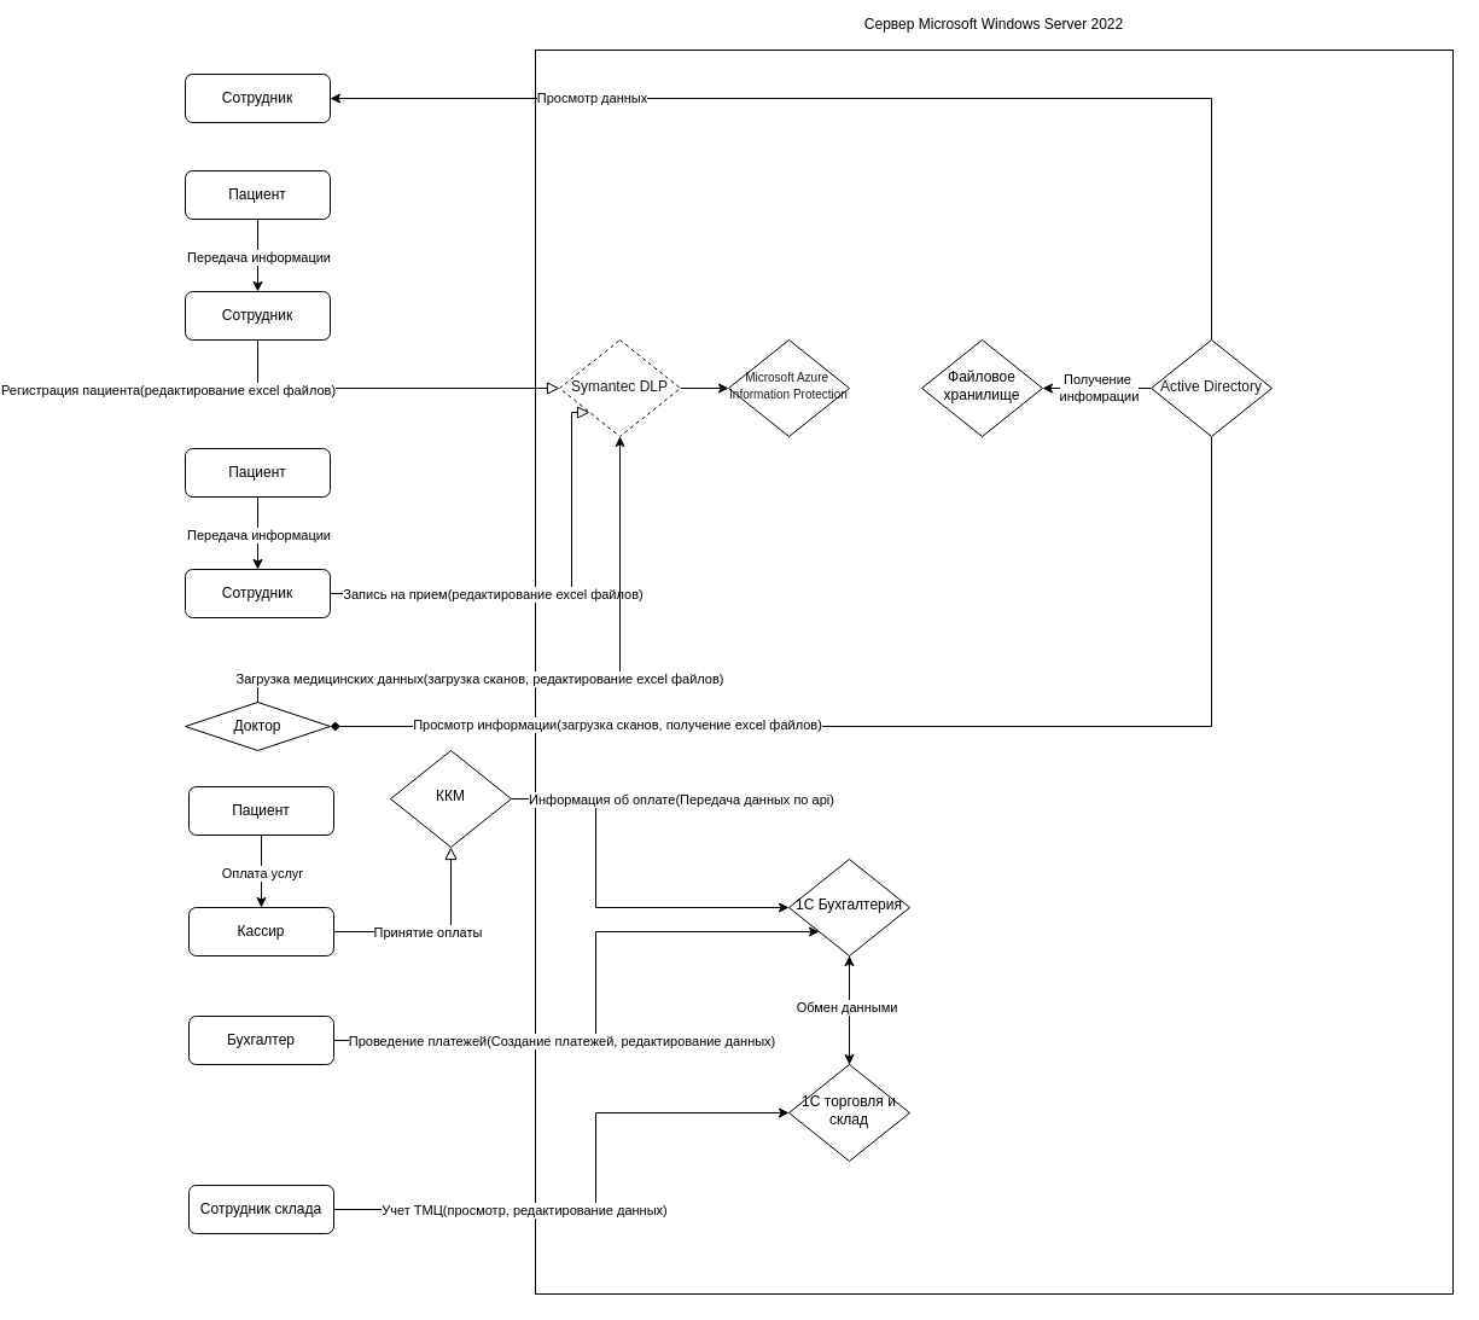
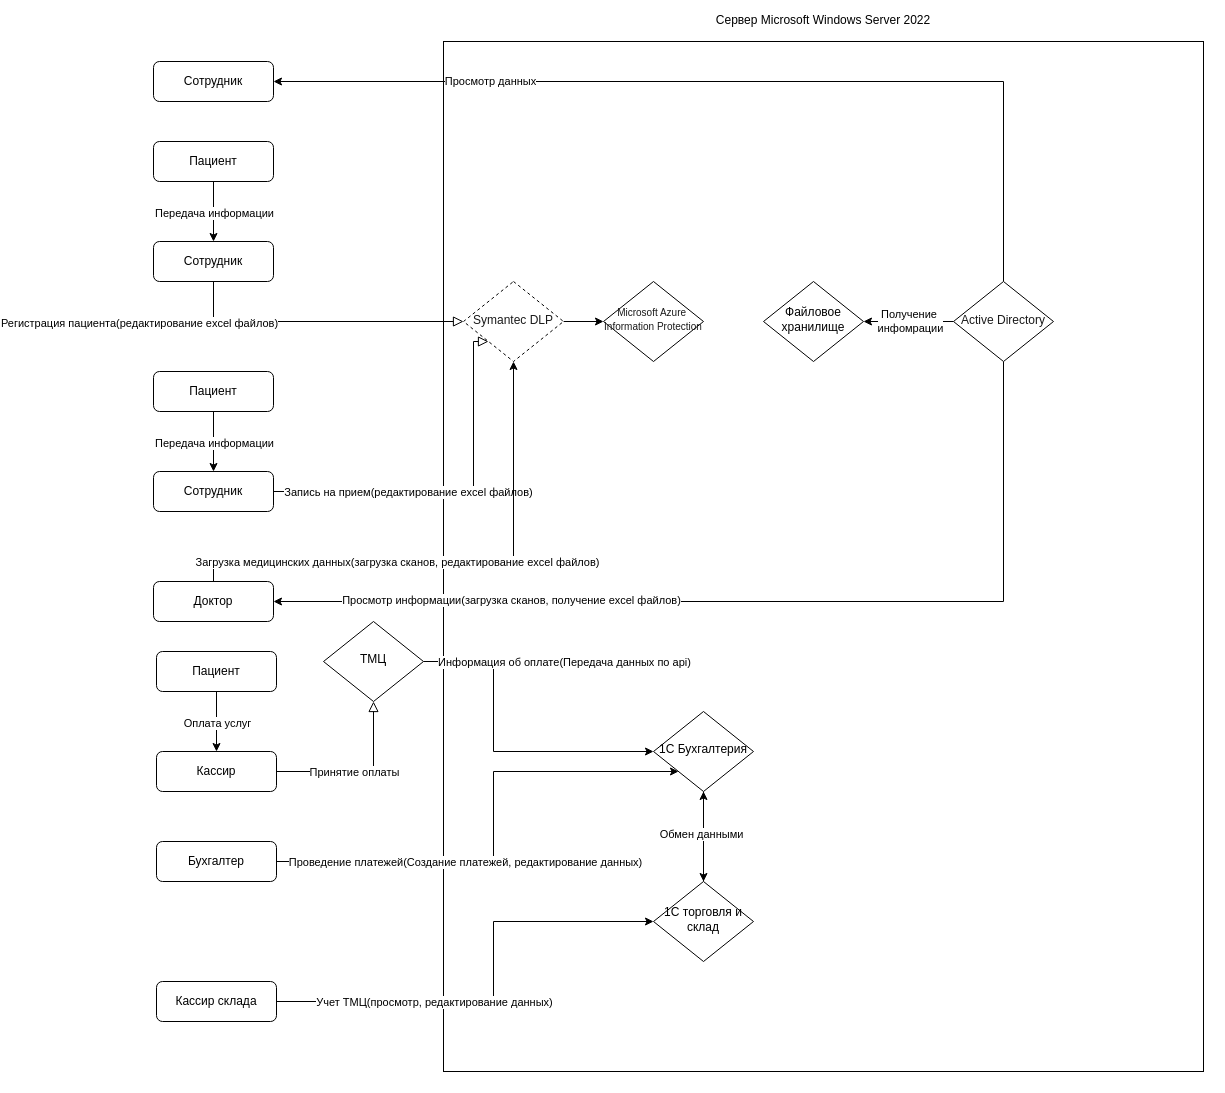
  <mxCell id="0" />
  <mxCell id="1" parent="0" />
  <mxCell id="2" value="&lt;p&gt;&lt;font face=&quot;Helvetica&quot; style=&quot;font-size: 12px;&quot;&gt;Сервер&amp;nbsp;&lt;span style=&quot;box-sizing: inherit; caret-color: rgb(214, 214, 214); text-align: left; white-space-collapse: preserve-breaks;&quot;&gt;Microsoft Windows Server 2022&lt;/span&gt;&lt;/font&gt;&lt;/p&gt;" style="whiteSpace=wrap;html=1;fillColor=none;labelPosition=center;verticalLabelPosition=top;align=center;verticalAlign=bottom;" parent="1" vertex="1"><mxGeometry x="310" y="20" width="760" height="1030" as="geometry" /></mxCell>
  <mxCell id="3" value="" style="rounded=0;html=1;jettySize=auto;orthogonalLoop=1;fontSize=11;endArrow=block;endFill=0;endSize=8;strokeWidth=1;shadow=0;labelBackgroundColor=none;edgeStyle=orthogonalEdgeStyle;entryX=0;entryY=0.5;entryDx=0;entryDy=0;" parent="1" source="5" target="42" edge="1"><mxGeometry relative="1" as="geometry"><mxPoint x="280" y="250" as="targetPoint" /><Array as="points"><mxPoint x="80" y="300" /></Array></mxGeometry></mxCell>
  <mxCell id="4" value="Регистрация пациента(редактирование excel файлов)" style="edgeLabel;html=1;align=center;verticalAlign=middle;resizable=0;points=[];" parent="3" vertex="1" connectable="0"><mxGeometry x="-0.304" y="-1" relative="1" as="geometry"><mxPoint x="-136" as="offset" /></mxGeometry></mxCell>
  <mxCell id="5" value="Сотрудник" style="rounded=1;whiteSpace=wrap;html=1;fontSize=12;glass=0;strokeWidth=1;shadow=0;" parent="1" vertex="1"><mxGeometry x="20" y="220" width="120" height="40" as="geometry" /></mxCell>
- <mxCell id="6" style="edgeStyle=orthogonalEdgeStyle;rounded=0;orthogonalLoop=1;jettySize=auto;html=1;exitX=0.5;exitY=1;exitDx=0;exitDy=0;entryX=1;entryY=0.5;entryDx=0;entryDy=0;endArrow=diamond;" parent="1" source="47" target="20" edge="1"><mxGeometry relative="1" as="geometry"><Array as="points"><mxPoint x="870" y="580" /></Array></mxGeometry></mxCell>
+ <mxCell id="6" style="edgeStyle=orthogonalEdgeStyle;rounded=0;orthogonalLoop=1;jettySize=auto;html=1;exitX=0.5;exitY=1;exitDx=0;exitDy=0;entryX=1;entryY=0.5;entryDx=0;entryDy=0;" parent="1" source="47" target="20" edge="1"><mxGeometry relative="1" as="geometry"><Array as="points"><mxPoint x="870" y="580" /></Array></mxGeometry></mxCell>
  <mxCell id="7" value="Просмотр информации(загрузка сканов, получение excel файлов)" style="edgeLabel;html=1;align=center;verticalAlign=middle;resizable=0;points=[];" parent="6" vertex="1" connectable="0"><mxGeometry x="0.609" y="-2" relative="1" as="geometry"><mxPoint x="47" as="offset" /></mxGeometry></mxCell>
  <mxCell id="8" value="Файловое хранилище" style="rhombus;whiteSpace=wrap;html=1;shadow=0;fontFamily=Helvetica;fontSize=12;align=center;strokeWidth=1;spacing=6;spacingTop=-4;" parent="1" vertex="1"><mxGeometry x="630" y="260" width="100" height="80" as="geometry" /></mxCell>
  <mxCell id="9" style="edgeStyle=orthogonalEdgeStyle;rounded=0;orthogonalLoop=1;jettySize=auto;html=1;exitX=0.5;exitY=1;exitDx=0;exitDy=0;entryX=0.5;entryY=0;entryDx=0;entryDy=0;" parent="1" source="11" target="5" edge="1"><mxGeometry relative="1" as="geometry" /></mxCell>
  <mxCell id="10" value="Передача информации" style="edgeLabel;html=1;align=center;verticalAlign=middle;resizable=0;points=[];" parent="9" vertex="1" connectable="0"><mxGeometry x="0.071" y="1" relative="1" as="geometry"><mxPoint x="-1" y="-1" as="offset" /></mxGeometry></mxCell>
  <mxCell id="11" value="Пациент" style="rounded=1;whiteSpace=wrap;html=1;fontSize=12;glass=0;strokeWidth=1;shadow=0;" parent="1" vertex="1"><mxGeometry x="20" y="120" width="120" height="40" as="geometry" /></mxCell>
  <mxCell id="12" value="" style="rounded=0;html=1;jettySize=auto;orthogonalLoop=1;fontSize=11;endArrow=block;endFill=0;endSize=8;strokeWidth=1;shadow=0;labelBackgroundColor=none;edgeStyle=orthogonalEdgeStyle;entryX=0;entryY=1;entryDx=0;entryDy=0;" parent="1" source="14" target="42" edge="1"><mxGeometry relative="1" as="geometry"><Array as="points"><mxPoint x="340" y="470" /><mxPoint x="340" y="320" /></Array></mxGeometry></mxCell>
  <mxCell id="13" value="Запись на прием(редактирование excel файлов)" style="edgeLabel;html=1;align=center;verticalAlign=middle;resizable=0;points=[];" parent="12" vertex="1" connectable="0"><mxGeometry x="-0.304" y="-1" relative="1" as="geometry"><mxPoint x="7" y="-1" as="offset" /></mxGeometry></mxCell>
  <mxCell id="14" value="Сотрудник" style="rounded=1;whiteSpace=wrap;html=1;fontSize=12;glass=0;strokeWidth=1;shadow=0;" parent="1" vertex="1"><mxGeometry x="20" y="450" width="120" height="40" as="geometry" /></mxCell>
  <mxCell id="15" style="edgeStyle=orthogonalEdgeStyle;rounded=0;orthogonalLoop=1;jettySize=auto;html=1;exitX=0.5;exitY=1;exitDx=0;exitDy=0;entryX=0.5;entryY=0;entryDx=0;entryDy=0;" parent="1" source="17" target="14" edge="1"><mxGeometry relative="1" as="geometry" /></mxCell>
  <mxCell id="16" value="Передача информации" style="edgeLabel;html=1;align=center;verticalAlign=middle;resizable=0;points=[];" parent="15" vertex="1" connectable="0"><mxGeometry x="0.071" y="1" relative="1" as="geometry"><mxPoint x="-1" y="-1" as="offset" /></mxGeometry></mxCell>
  <mxCell id="17" value="Пациент" style="rounded=1;whiteSpace=wrap;html=1;fontSize=12;glass=0;strokeWidth=1;shadow=0;" parent="1" vertex="1"><mxGeometry x="20" y="350" width="120" height="40" as="geometry" /></mxCell>
  <mxCell id="18" style="edgeStyle=orthogonalEdgeStyle;rounded=0;orthogonalLoop=1;jettySize=auto;html=1;exitX=0.5;exitY=0;exitDx=0;exitDy=0;entryX=0.5;entryY=1;entryDx=0;entryDy=0;" parent="1" source="20" target="42" edge="1"><mxGeometry relative="1" as="geometry"><Array as="points"><mxPoint x="80" y="540" /><mxPoint x="380" y="540" /></Array></mxGeometry></mxCell>
  <mxCell id="19" value="Загрузка медицинских данных(загрузка сканов, редактирование excel файлов)" style="edgeLabel;html=1;align=center;verticalAlign=middle;resizable=0;points=[];" parent="18" vertex="1" connectable="0"><mxGeometry x="-0.746" y="3" relative="1" as="geometry"><mxPoint x="137" y="3" as="offset" /></mxGeometry></mxCell>
- <mxCell id="20" value="Доктор" style="rhombus;whiteSpace=wrap;html=1;fontSize=12;glass=0;strokeWidth=1;shadow=0;" parent="1" vertex="1"><mxGeometry x="20" y="560" width="120" height="40" as="geometry" /></mxCell>
+ <mxCell id="20" value="Доктор" style="rounded=1;whiteSpace=wrap;html=1;fontSize=12;glass=0;strokeWidth=1;shadow=0;" parent="1" vertex="1"><mxGeometry x="20" y="560" width="120" height="40" as="geometry" /></mxCell>
  <mxCell id="21" style="edgeStyle=orthogonalEdgeStyle;rounded=0;orthogonalLoop=1;jettySize=auto;html=1;exitX=0.5;exitY=1;exitDx=0;exitDy=0;entryX=0.5;entryY=0;entryDx=0;entryDy=0;" parent="1" source="22" target="25" edge="1"><mxGeometry relative="1" as="geometry" /></mxCell>
  <mxCell id="22" value="1С Бухгалтерия" style="rhombus;whiteSpace=wrap;html=1;shadow=0;fontFamily=Helvetica;fontSize=12;align=center;strokeWidth=1;spacing=6;spacingTop=-4;" parent="1" vertex="1"><mxGeometry x="520" y="690" width="100" height="80" as="geometry" /></mxCell>
  <mxCell id="23" style="edgeStyle=orthogonalEdgeStyle;rounded=0;orthogonalLoop=1;jettySize=auto;html=1;exitX=0.5;exitY=0;exitDx=0;exitDy=0;entryX=0.5;entryY=1;entryDx=0;entryDy=0;" parent="1" source="25" target="22" edge="1"><mxGeometry relative="1" as="geometry" /></mxCell>
  <mxCell id="24" value="Обмен данными" style="edgeLabel;html=1;align=center;verticalAlign=middle;resizable=0;points=[];" parent="23" vertex="1" connectable="0"><mxGeometry x="0.067" y="3" relative="1" as="geometry"><mxPoint as="offset" /></mxGeometry></mxCell>
  <mxCell id="25" value="1С торговля и склад" style="rhombus;whiteSpace=wrap;html=1;shadow=0;fontFamily=Helvetica;fontSize=12;align=center;strokeWidth=1;spacing=6;spacingTop=-4;" parent="1" vertex="1"><mxGeometry x="520" y="860" width="100" height="80" as="geometry" /></mxCell>
  <mxCell id="26" value="" style="rounded=0;html=1;jettySize=auto;orthogonalLoop=1;fontSize=11;endArrow=block;endFill=0;endSize=8;strokeWidth=1;shadow=0;labelBackgroundColor=none;edgeStyle=orthogonalEdgeStyle;entryX=0.5;entryY=1;entryDx=0;entryDy=0;" parent="1" source="28" target="34" edge="1"><mxGeometry relative="1" as="geometry"><mxPoint x="523" y="600" as="targetPoint" /><Array as="points"><mxPoint x="240" y="750" /></Array></mxGeometry></mxCell>
  <mxCell id="27" value="Принятие оплаты" style="edgeLabel;html=1;align=center;verticalAlign=middle;resizable=0;points=[];" parent="26" vertex="1" connectable="0"><mxGeometry x="-0.304" y="-1" relative="1" as="geometry"><mxPoint x="19" y="-1" as="offset" /></mxGeometry></mxCell>
  <mxCell id="28" value="Кассир" style="rounded=1;whiteSpace=wrap;html=1;fontSize=12;glass=0;strokeWidth=1;shadow=0;" parent="1" vertex="1"><mxGeometry x="23" y="730" width="120" height="40" as="geometry" /></mxCell>
  <mxCell id="29" style="edgeStyle=orthogonalEdgeStyle;rounded=0;orthogonalLoop=1;jettySize=auto;html=1;exitX=0.5;exitY=1;exitDx=0;exitDy=0;entryX=0.5;entryY=0;entryDx=0;entryDy=0;" parent="1" source="31" target="28" edge="1"><mxGeometry relative="1" as="geometry" /></mxCell>
  <mxCell id="30" value="Оплата услуг" style="edgeLabel;html=1;align=center;verticalAlign=middle;resizable=0;points=[];" parent="29" vertex="1" connectable="0"><mxGeometry x="0.071" y="1" relative="1" as="geometry"><mxPoint x="-1" y="-1" as="offset" /></mxGeometry></mxCell>
  <mxCell id="31" value="Пациент" style="rounded=1;whiteSpace=wrap;html=1;fontSize=12;glass=0;strokeWidth=1;shadow=0;" parent="1" vertex="1"><mxGeometry x="23" y="630" width="120" height="40" as="geometry" /></mxCell>
  <mxCell id="32" style="edgeStyle=orthogonalEdgeStyle;rounded=0;orthogonalLoop=1;jettySize=auto;html=1;exitX=1;exitY=0.5;exitDx=0;exitDy=0;entryX=0;entryY=0.5;entryDx=0;entryDy=0;" parent="1" source="34" target="22" edge="1"><mxGeometry relative="1" as="geometry"><Array as="points"><mxPoint x="360" y="640" /><mxPoint x="360" y="730" /></Array></mxGeometry></mxCell>
  <mxCell id="33" value="Информация об оплате(Передача данных по api)" style="edgeLabel;html=1;align=center;verticalAlign=middle;resizable=0;points=[];" parent="32" vertex="1" connectable="0"><mxGeometry x="-0.432" relative="1" as="geometry"><mxPoint x="70" y="-21" as="offset" /></mxGeometry></mxCell>
- <mxCell id="34" value="ККМ" style="rhombus;whiteSpace=wrap;html=1;shadow=0;fontFamily=Helvetica;fontSize=12;align=center;strokeWidth=1;spacing=6;spacingTop=-4;" parent="1" vertex="1"><mxGeometry x="190" y="600" width="100" height="80" as="geometry" /></mxCell>
+ <mxCell id="34" value="ТМЦ" style="rhombus;whiteSpace=wrap;html=1;shadow=0;fontFamily=Helvetica;fontSize=12;align=center;strokeWidth=1;spacing=6;spacingTop=-4;" parent="1" vertex="1"><mxGeometry x="190" y="600" width="100" height="80" as="geometry" /></mxCell>
  <mxCell id="35" style="edgeStyle=orthogonalEdgeStyle;rounded=0;orthogonalLoop=1;jettySize=auto;html=1;exitX=1;exitY=0.5;exitDx=0;exitDy=0;entryX=0;entryY=1;entryDx=0;entryDy=0;" parent="1" source="37" target="22" edge="1"><mxGeometry relative="1" as="geometry"><Array as="points"><mxPoint x="360" y="840" /><mxPoint x="360" y="750" /></Array></mxGeometry></mxCell>
  <mxCell id="36" value="Проведение платежей(Создание платежей, редактирование данных)" style="edgeLabel;html=1;align=center;verticalAlign=middle;resizable=0;points=[];" parent="35" vertex="1" connectable="0"><mxGeometry x="-0.774" y="3" relative="1" as="geometry"><mxPoint x="132" y="3" as="offset" /></mxGeometry></mxCell>
  <mxCell id="37" value="Бухгалтер" style="rounded=1;whiteSpace=wrap;html=1;fontSize=12;glass=0;strokeWidth=1;shadow=0;" parent="1" vertex="1"><mxGeometry x="23" y="820" width="120" height="40" as="geometry" /></mxCell>
  <mxCell id="38" style="edgeStyle=orthogonalEdgeStyle;rounded=0;orthogonalLoop=1;jettySize=auto;html=1;exitX=1;exitY=0.5;exitDx=0;exitDy=0;entryX=0;entryY=0.5;entryDx=0;entryDy=0;" parent="1" source="40" target="25" edge="1"><mxGeometry relative="1" as="geometry"><Array as="points"><mxPoint x="360" y="980" /><mxPoint x="360" y="900" /></Array></mxGeometry></mxCell>
  <mxCell id="39" value="Учет ТМЦ(просмотр, редактирование данных)" style="edgeLabel;html=1;align=center;verticalAlign=middle;resizable=0;points=[];" parent="38" vertex="1" connectable="0"><mxGeometry x="-0.619" y="1" relative="1" as="geometry"><mxPoint x="70" y="1" as="offset" /></mxGeometry></mxCell>
- <mxCell id="40" value="Сотрудник склада" style="rounded=1;whiteSpace=wrap;html=1;fontSize=12;glass=0;strokeWidth=1;shadow=0;" parent="1" vertex="1"><mxGeometry x="23" y="960" width="120" height="40" as="geometry" /></mxCell>
+ <mxCell id="40" value="Кассир склада" style="rounded=1;whiteSpace=wrap;html=1;fontSize=12;glass=0;strokeWidth=1;shadow=0;" parent="1" vertex="1"><mxGeometry x="23" y="960" width="120" height="40" as="geometry" /></mxCell>
  <mxCell id="41" style="edgeStyle=orthogonalEdgeStyle;rounded=0;orthogonalLoop=1;jettySize=auto;html=1;exitX=1;exitY=0.5;exitDx=0;exitDy=0;" parent="1" source="42" target="49" edge="1"><mxGeometry relative="1" as="geometry" /></mxCell>
  <mxCell id="42" value="&lt;p style=&quot;line-height: 18px; white-space: pre;&quot;&gt;&lt;font style=&quot;color: rgb(26, 26, 26);&quot; face=&quot;Helvetica&quot;&gt;Symantec DLP&lt;/font&gt;&lt;/p&gt;" style="rhombus;whiteSpace=wrap;html=1;shadow=0;fontFamily=Helvetica;fontSize=12;align=center;strokeWidth=1;spacing=6;spacingTop=-4;dashed=1;" parent="1" vertex="1"><mxGeometry x="330" y="260" width="100" height="80" as="geometry" /></mxCell>
  <mxCell id="43" style="edgeStyle=orthogonalEdgeStyle;rounded=0;orthogonalLoop=1;jettySize=auto;html=1;exitX=0;exitY=0.5;exitDx=0;exitDy=0;entryX=1;entryY=0.5;entryDx=0;entryDy=0;" parent="1" source="47" target="8" edge="1"><mxGeometry relative="1" as="geometry" /></mxCell>
  <mxCell id="44" value="Получение&amp;nbsp;&lt;div&gt;инфомрации&lt;/div&gt;" style="edgeLabel;html=1;align=center;verticalAlign=middle;resizable=0;points=[];" parent="43" vertex="1" connectable="0"><mxGeometry x="-0.022" y="-1" relative="1" as="geometry"><mxPoint as="offset" /></mxGeometry></mxCell>
  <mxCell id="45" style="edgeStyle=orthogonalEdgeStyle;rounded=0;orthogonalLoop=1;jettySize=auto;html=1;exitX=0.5;exitY=0;exitDx=0;exitDy=0;entryX=1;entryY=0.5;entryDx=0;entryDy=0;" parent="1" source="47" target="48" edge="1"><mxGeometry relative="1" as="geometry" /></mxCell>
  <mxCell id="46" value="Просмотр данных" style="edgeLabel;html=1;align=center;verticalAlign=middle;resizable=0;points=[];" parent="45" vertex="1" connectable="0"><mxGeometry x="0.538" y="-1" relative="1" as="geometry"><mxPoint x="1" as="offset" /></mxGeometry></mxCell>
  <mxCell id="47" value="&lt;p style=&quot;line-height: 18px; white-space: pre;&quot;&gt;&lt;span&gt;&lt;font style=&quot;color: rgb(26, 26, 26); line-height: 10%;&quot;&gt;Active Directory&lt;/font&gt;&lt;/span&gt;&lt;/p&gt;" style="rhombus;whiteSpace=wrap;html=1;shadow=0;fontFamily=Helvetica;fontSize=12;align=center;strokeWidth=1;spacing=6;spacingTop=-4;" parent="1" vertex="1"><mxGeometry x="820" y="260" width="100" height="80" as="geometry" /></mxCell>
  <mxCell id="48" value="Сотрудник" style="rounded=1;whiteSpace=wrap;html=1;fontSize=12;glass=0;strokeWidth=1;shadow=0;" parent="1" vertex="1"><mxGeometry x="20" y="40" width="120" height="40" as="geometry" /></mxCell>
  <mxCell id="49" value="&lt;p style=&quot;white-space: pre; line-height: 10%;&quot;&gt;&lt;span&gt;&lt;font face=&quot;Helvetica&quot; style=&quot;color: rgb(26, 26, 26); font-size: 10px; line-height: 10%;&quot;&gt;Microsoft Azure &lt;/font&gt;&lt;/span&gt;&lt;/p&gt;&lt;p style=&quot;white-space: pre; line-height: 10%;&quot;&gt;&lt;span&gt;&lt;font face=&quot;Helvetica&quot; style=&quot;color: rgb(26, 26, 26); font-size: 10px; line-height: 10%;&quot;&gt;Information Protection&lt;/font&gt;&lt;/span&gt;&lt;/p&gt;" style="rhombus;whiteSpace=wrap;html=1;shadow=0;fontFamily=Helvetica;fontSize=12;align=center;strokeWidth=1;spacing=6;spacingTop=-4;" parent="1" vertex="1"><mxGeometry x="470" y="260" width="100" height="80" as="geometry" /></mxCell>
